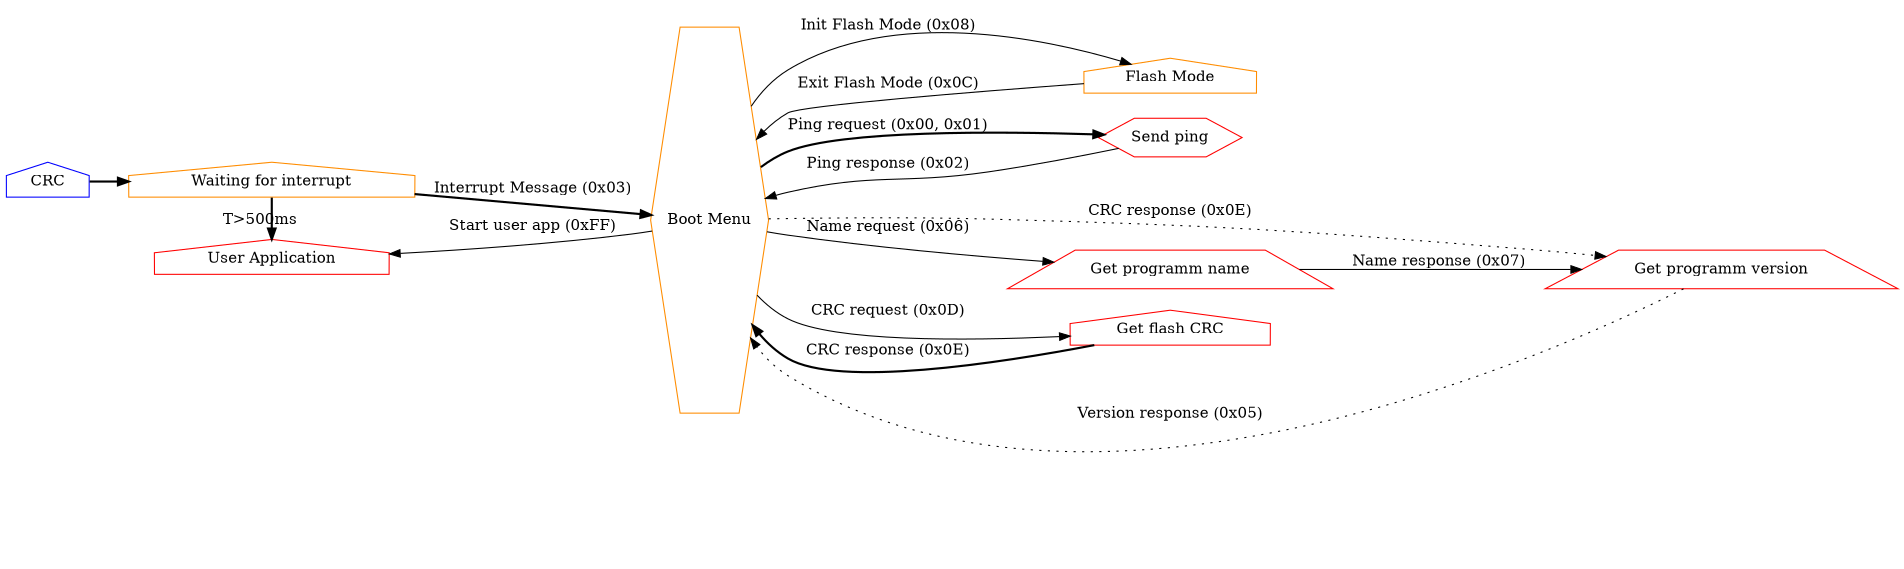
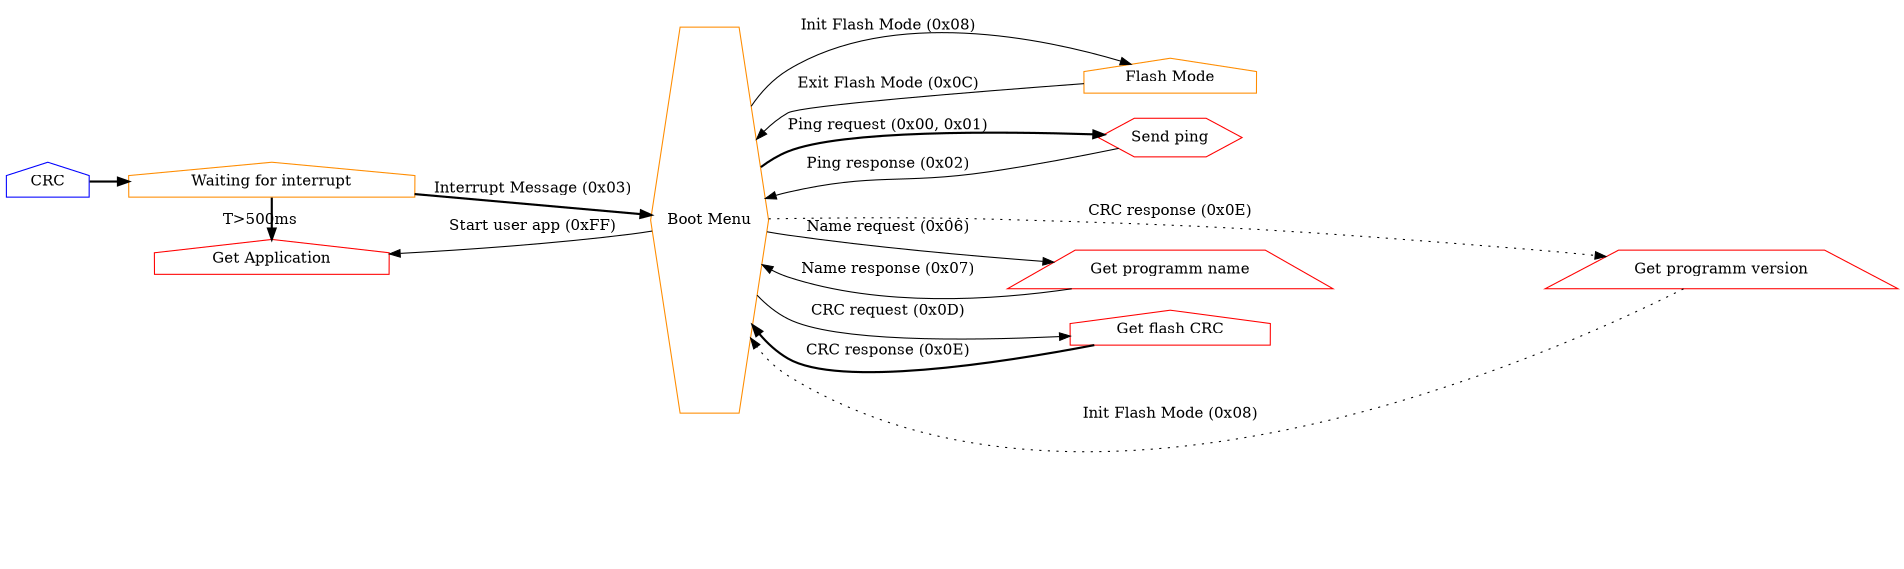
  digraph {
    rankdir=LR
    node [color=red shape=house group=g1]
    edge [style=solid]
-   n1 [label="User Application" group=""]
+   n1 [label="Get Application" group=""]
    n2 [color=darkorange label="Waiting for interrupt" group=""]
    n3 [color=darkorange height=5 label="Boot Menu" shape=hexagon width=1 group=""]
    n4 [color=blue label=CRC group=""]
    n5 [color=darkorange label="Flash Mode"]
    n6 [label="Send ping" shape=hexagon]
    n7 [label="Get programm version" shape=trapezium]
    n8 [label="Get programm name" shape=trapezium]
    n9 [label="Get flash CRC"]
    subgraph sub_1 {
      rank=same
      n1
      n2
    }
    n2 -> n1 [label="T>500ms" style=bold]
    n2 -> n3 [label="Interrupt Message (0x03)" style=bold]
    n3 -> n1 [label="Start user app (0xFF)"]
    n3 -> n5 [label="Init Flash Mode (0x08)"]
    n3 -> n6 [label="Ping request (0x00, 0x01)" style=bold]
    n3 -> n7 [label="CRC response (0x0E)" style=dotted]
    n3 -> n8 [label="Name request (0x06)"]
    n3 -> n9 [label="CRC request (0x0D)"]
    n4 -> n2 [style=bold]
    n5 -> n3 [label="Exit Flash Mode (0x0C)"]
    n6 -> n3 [label="Ping response (0x02)"]
-   n7 -> n3 [label="Version response (0x05)" style=dotted]
-   n8 -> n7 [label="Name response (0x07)"]
+   n7 -> n3 [label="Init Flash Mode (0x08)" style=dotted]
+   n8 -> n3 [label="Name response (0x07)"]
    n9 -> n3 [label="CRC response (0x0E)" style=bold]
  }
